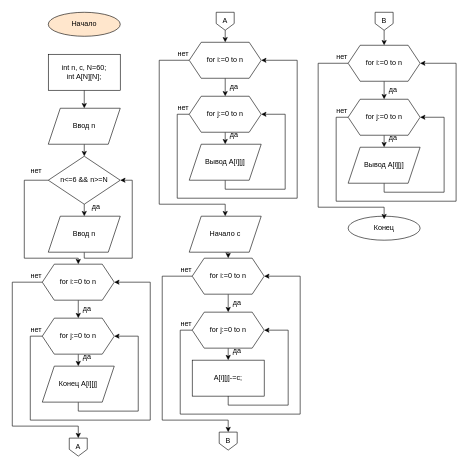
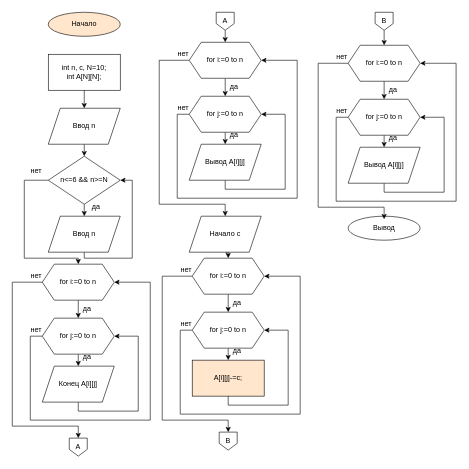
  <mxCell id="0" />
  <mxCell id="1" parent="0" />
  <mxCell id="2" value="Начало" style="ellipse;whiteSpace=wrap;html=1;fillColor=#ffe6cc;" parent="1" vertex="1"><mxGeometry x="80" y="20" width="120" height="40" as="geometry" /></mxCell>
  <mxCell id="3" style="edgeStyle=orthogonalEdgeStyle;rounded=0;orthogonalLoop=1;jettySize=auto;html=1;exitX=0.5;exitY=1;exitDx=0;exitDy=0;entryX=0.5;entryY=0;entryDx=0;entryDy=0;" parent="1" source="4" target="6" edge="1"><mxGeometry relative="1" as="geometry" /></mxCell>
- <mxCell id="4" value="int n, c, N=60;&lt;br&gt;int A[N][N];" style="rounded=0;whiteSpace=wrap;html=1;" parent="1" vertex="1"><mxGeometry x="80" y="90" width="120" height="60" as="geometry" /></mxCell>
+ <mxCell id="4" value="int n, c, N=10;&lt;br&gt;int A[N][N];" style="rounded=0;whiteSpace=wrap;html=1;" parent="1" vertex="1"><mxGeometry x="80" y="90" width="120" height="60" as="geometry" /></mxCell>
  <mxCell id="5" style="edgeStyle=orthogonalEdgeStyle;rounded=0;orthogonalLoop=1;jettySize=auto;html=1;exitX=0.5;exitY=1;exitDx=0;exitDy=0;entryX=0.5;entryY=0;entryDx=0;entryDy=0;" parent="1" source="6" target="9" edge="1"><mxGeometry relative="1" as="geometry" /></mxCell>
  <mxCell id="6" value="Ввод n" style="shape=parallelogram;perimeter=parallelogramPerimeter;whiteSpace=wrap;html=1;fixedSize=1;" parent="1" vertex="1"><mxGeometry x="80" y="180" width="120" height="60" as="geometry" /></mxCell>
  <mxCell id="7" style="edgeStyle=orthogonalEdgeStyle;rounded=0;orthogonalLoop=1;jettySize=auto;html=1;exitX=0;exitY=0.5;exitDx=0;exitDy=0;entryX=0.5;entryY=0;entryDx=0;entryDy=0;" parent="1" source="9" target="16" edge="1"><mxGeometry relative="1" as="geometry"><mxPoint x="130" y="430" as="targetPoint" /><Array as="points"><mxPoint x="40" y="300" /><mxPoint x="40" y="430" /><mxPoint x="130" y="430" /></Array></mxGeometry></mxCell>
  <mxCell id="8" style="edgeStyle=orthogonalEdgeStyle;rounded=0;orthogonalLoop=1;jettySize=auto;html=1;exitX=0.5;exitY=1;exitDx=0;exitDy=0;" parent="1" source="9" edge="1"><mxGeometry relative="1" as="geometry"><mxPoint x="140" y="360" as="targetPoint" /></mxGeometry></mxCell>
  <mxCell id="9" value="n&amp;lt;=6 &amp;amp;&amp;amp; n&amp;gt;=N" style="rhombus;whiteSpace=wrap;html=1;" parent="1" vertex="1"><mxGeometry x="80" y="260" width="120" height="80" as="geometry" /></mxCell>
  <mxCell id="10" value="нет" style="text;html=1;strokeColor=none;fillColor=none;align=center;verticalAlign=middle;whiteSpace=wrap;rounded=0;" parent="1" vertex="1"><mxGeometry x="30" y="270" width="60" height="30" as="geometry" /></mxCell>
  <mxCell id="11" value="да" style="text;html=1;strokeColor=none;fillColor=none;align=center;verticalAlign=middle;whiteSpace=wrap;rounded=0;" parent="1" vertex="1"><mxGeometry x="130" y="330" width="60" height="30" as="geometry" /></mxCell>
  <mxCell id="12" style="edgeStyle=orthogonalEdgeStyle;rounded=0;orthogonalLoop=1;jettySize=auto;html=1;exitX=0.5;exitY=1;exitDx=0;exitDy=0;entryX=0.5;entryY=0;entryDx=0;entryDy=0;" edge="1" parent="1" source="13" target="50"><mxGeometry relative="1" as="geometry" /></mxCell>
  <mxCell id="13" value="Начало с" style="shape=parallelogram;perimeter=parallelogramPerimeter;whiteSpace=wrap;html=1;fixedSize=1;" parent="1" vertex="1"><mxGeometry x="315" y="360" width="120" height="60" as="geometry" /></mxCell>
  <mxCell id="14" style="edgeStyle=orthogonalEdgeStyle;rounded=0;orthogonalLoop=1;jettySize=auto;html=1;exitX=0.5;exitY=1;exitDx=0;exitDy=0;entryX=0.5;entryY=0;entryDx=0;entryDy=0;" parent="1" source="16" target="19" edge="1"><mxGeometry relative="1" as="geometry" /></mxCell>
  <mxCell id="15" style="edgeStyle=orthogonalEdgeStyle;rounded=0;orthogonalLoop=1;jettySize=auto;html=1;exitX=0;exitY=0.5;exitDx=0;exitDy=0;" parent="1" source="16" target="25" edge="1"><mxGeometry relative="1" as="geometry"><Array as="points"><mxPoint x="20" y="470" /><mxPoint x="20" y="710" /><mxPoint x="130" y="710" /></Array></mxGeometry></mxCell>
  <mxCell id="16" value="for i:=0 to n" style="shape=hexagon;perimeter=hexagonPerimeter2;whiteSpace=wrap;html=1;fixedSize=1;" parent="1" vertex="1"><mxGeometry x="70" y="440" width="120" height="60" as="geometry" /></mxCell>
  <mxCell id="17" style="edgeStyle=orthogonalEdgeStyle;rounded=0;orthogonalLoop=1;jettySize=auto;html=1;exitX=0.5;exitY=1;exitDx=0;exitDy=0;entryX=0.5;entryY=0;entryDx=0;entryDy=0;" parent="1" source="19" target="21" edge="1"><mxGeometry relative="1" as="geometry" /></mxCell>
  <mxCell id="18" style="edgeStyle=orthogonalEdgeStyle;rounded=0;orthogonalLoop=1;jettySize=auto;html=1;exitX=0;exitY=0.5;exitDx=0;exitDy=0;entryX=1;entryY=0.5;entryDx=0;entryDy=0;" parent="1" source="19" target="16" edge="1"><mxGeometry relative="1" as="geometry"><Array as="points"><mxPoint x="50" y="560" /><mxPoint x="50" y="700" /><mxPoint x="250" y="700" /><mxPoint x="250" y="470" /></Array></mxGeometry></mxCell>
  <mxCell id="19" value="for j:=0 to n" style="shape=hexagon;perimeter=hexagonPerimeter2;whiteSpace=wrap;html=1;fixedSize=1;" parent="1" vertex="1"><mxGeometry x="70" y="530" width="120" height="60" as="geometry" /></mxCell>
  <mxCell id="20" style="edgeStyle=orthogonalEdgeStyle;rounded=0;orthogonalLoop=1;jettySize=auto;html=1;exitX=0.5;exitY=1;exitDx=0;exitDy=0;entryX=1;entryY=0.5;entryDx=0;entryDy=0;" parent="1" source="21" target="19" edge="1"><mxGeometry relative="1" as="geometry"><mxPoint x="30" y="595" as="targetPoint" /><Array as="points"><mxPoint x="130" y="685" /><mxPoint x="230" y="685" /><mxPoint x="230" y="560" /></Array></mxGeometry></mxCell>
  <mxCell id="21" value="Конец A[i][j]" style="shape=parallelogram;perimeter=parallelogramPerimeter;whiteSpace=wrap;html=1;fixedSize=1;" parent="1" vertex="1"><mxGeometry x="70" y="610" width="120" height="60" as="geometry" /></mxCell>
- <mxCell id="22" value="A[i][j]-=c;" style="rounded=0;whiteSpace=wrap;html=1;" parent="1" vertex="1"><mxGeometry x="320" y="600" width="120" height="60" as="geometry" /></mxCell>
+ <mxCell id="22" value="A[i][j]-=c;" style="rounded=0;whiteSpace=wrap;html=1;fillColor=#ffe6cc;" parent="1" vertex="1"><mxGeometry x="320" y="600" width="120" height="60" as="geometry" /></mxCell>
  <mxCell id="23" style="edgeStyle=orthogonalEdgeStyle;rounded=0;orthogonalLoop=1;jettySize=auto;html=1;exitX=0.5;exitY=1;exitDx=0;exitDy=0;entryX=0.5;entryY=0;entryDx=0;entryDy=0;" parent="1" edge="1"><mxGeometry relative="1" as="geometry"><mxPoint x="640" y="50" as="sourcePoint" /><mxPoint x="640" y="75" as="targetPoint" /></mxGeometry></mxCell>
- <mxCell id="24" value="Конец" style="ellipse;whiteSpace=wrap;html=1;" parent="1" vertex="1"><mxGeometry x="580" y="360" width="120" height="40" as="geometry" /></mxCell>
+ <mxCell id="24" value="Вывод" style="ellipse;whiteSpace=wrap;html=1;" parent="1" vertex="1"><mxGeometry x="580" y="360" width="120" height="40" as="geometry" /></mxCell>
  <mxCell id="25" value="А" style="shape=offPageConnector;whiteSpace=wrap;html=1;" parent="1" vertex="1"><mxGeometry x="115" y="730" width="30" height="30" as="geometry" /></mxCell>
  <mxCell id="26" style="edgeStyle=orthogonalEdgeStyle;rounded=0;orthogonalLoop=1;jettySize=auto;html=1;exitX=0.5;exitY=1;exitDx=0;exitDy=0;entryX=0.5;entryY=0;entryDx=0;entryDy=0;" edge="1" parent="1" source="27" target="38"><mxGeometry relative="1" as="geometry" /></mxCell>
  <mxCell id="27" value="А" style="shape=offPageConnector;whiteSpace=wrap;html=1;" parent="1" vertex="1"><mxGeometry x="360" y="20" width="30" height="30" as="geometry" /></mxCell>
  <mxCell id="28" value="B" style="shape=offPageConnector;whiteSpace=wrap;html=1;" parent="1" vertex="1"><mxGeometry x="365" y="720" width="30" height="30" as="geometry" /></mxCell>
  <mxCell id="29" value="B" style="shape=offPageConnector;whiteSpace=wrap;html=1;" parent="1" vertex="1"><mxGeometry x="625" y="20" width="30" height="30" as="geometry" /></mxCell>
  <mxCell id="30" style="edgeStyle=orthogonalEdgeStyle;rounded=0;orthogonalLoop=1;jettySize=auto;html=1;exitX=0.5;exitY=1;exitDx=0;exitDy=0;entryX=1;entryY=0.5;entryDx=0;entryDy=0;" parent="1" source="31" target="9" edge="1"><mxGeometry relative="1" as="geometry"><Array as="points"><mxPoint x="140" y="430" /><mxPoint x="220" y="430" /><mxPoint x="220" y="300" /></Array></mxGeometry></mxCell>
  <mxCell id="31" value="Ввод n" style="shape=parallelogram;perimeter=parallelogramPerimeter;whiteSpace=wrap;html=1;fixedSize=1;" parent="1" vertex="1"><mxGeometry x="80" y="360" width="120" height="60" as="geometry" /></mxCell>
  <mxCell id="32" value="нет" style="text;html=1;strokeColor=none;fillColor=none;align=center;verticalAlign=middle;whiteSpace=wrap;rounded=0;" parent="1" vertex="1"><mxGeometry x="30" y="445" width="60" height="30" as="geometry" /></mxCell>
  <mxCell id="33" value="да" style="text;html=1;strokeColor=none;fillColor=none;align=center;verticalAlign=middle;whiteSpace=wrap;rounded=0;" parent="1" vertex="1"><mxGeometry x="115" y="500" width="60" height="30" as="geometry" /></mxCell>
  <mxCell id="34" value="да" style="text;html=1;strokeColor=none;fillColor=none;align=center;verticalAlign=middle;whiteSpace=wrap;rounded=0;" parent="1" vertex="1"><mxGeometry x="115" y="580" width="60" height="30" as="geometry" /></mxCell>
  <mxCell id="35" value="нет" style="text;html=1;strokeColor=none;fillColor=none;align=center;verticalAlign=middle;whiteSpace=wrap;rounded=0;" parent="1" vertex="1"><mxGeometry x="30" y="535" width="60" height="30" as="geometry" /></mxCell>
  <mxCell id="36" style="edgeStyle=orthogonalEdgeStyle;rounded=0;orthogonalLoop=1;jettySize=auto;html=1;exitX=0.5;exitY=1;exitDx=0;exitDy=0;entryX=0.5;entryY=0;entryDx=0;entryDy=0;" edge="1" parent="1" source="38" target="41"><mxGeometry relative="1" as="geometry" /></mxCell>
  <mxCell id="37" style="edgeStyle=orthogonalEdgeStyle;rounded=0;orthogonalLoop=1;jettySize=auto;html=1;exitX=0;exitY=0.5;exitDx=0;exitDy=0;" edge="1" parent="1" source="38"><mxGeometry relative="1" as="geometry"><Array as="points"><mxPoint x="265" y="100" /><mxPoint x="265" y="340" /><mxPoint x="375" y="340" /></Array><mxPoint x="375" y="360" as="targetPoint" /></mxGeometry></mxCell>
  <mxCell id="38" value="for i:=0 to n" style="shape=hexagon;perimeter=hexagonPerimeter2;whiteSpace=wrap;html=1;fixedSize=1;" vertex="1" parent="1"><mxGeometry x="315" y="70" width="120" height="60" as="geometry" /></mxCell>
  <mxCell id="39" style="edgeStyle=orthogonalEdgeStyle;rounded=0;orthogonalLoop=1;jettySize=auto;html=1;exitX=0.5;exitY=1;exitDx=0;exitDy=0;entryX=0.5;entryY=0;entryDx=0;entryDy=0;" edge="1" parent="1" source="41" target="43"><mxGeometry relative="1" as="geometry" /></mxCell>
  <mxCell id="40" style="edgeStyle=orthogonalEdgeStyle;rounded=0;orthogonalLoop=1;jettySize=auto;html=1;exitX=0;exitY=0.5;exitDx=0;exitDy=0;entryX=1;entryY=0.5;entryDx=0;entryDy=0;" edge="1" parent="1" source="41" target="38"><mxGeometry relative="1" as="geometry"><Array as="points"><mxPoint x="295" y="190" /><mxPoint x="295" y="330" /><mxPoint x="495" y="330" /><mxPoint x="495" y="100" /></Array></mxGeometry></mxCell>
  <mxCell id="41" value="for j:=0 to n" style="shape=hexagon;perimeter=hexagonPerimeter2;whiteSpace=wrap;html=1;fixedSize=1;" vertex="1" parent="1"><mxGeometry x="315" y="160" width="120" height="60" as="geometry" /></mxCell>
  <mxCell id="42" style="edgeStyle=orthogonalEdgeStyle;rounded=0;orthogonalLoop=1;jettySize=auto;html=1;exitX=0.5;exitY=1;exitDx=0;exitDy=0;entryX=1;entryY=0.5;entryDx=0;entryDy=0;" edge="1" parent="1" source="43" target="41"><mxGeometry relative="1" as="geometry"><mxPoint x="275" y="225" as="targetPoint" /><Array as="points"><mxPoint x="375" y="315" /><mxPoint x="475" y="315" /><mxPoint x="475" y="190" /></Array></mxGeometry></mxCell>
  <mxCell id="43" value="Вывод A[i][j]" style="shape=parallelogram;perimeter=parallelogramPerimeter;whiteSpace=wrap;html=1;fixedSize=1;" vertex="1" parent="1"><mxGeometry x="315" y="240" width="120" height="60" as="geometry" /></mxCell>
  <mxCell id="44" value="нет" style="text;html=1;strokeColor=none;fillColor=none;align=center;verticalAlign=middle;whiteSpace=wrap;rounded=0;" vertex="1" parent="1"><mxGeometry x="275" y="75" width="60" height="30" as="geometry" /></mxCell>
  <mxCell id="45" value="да" style="text;html=1;strokeColor=none;fillColor=none;align=center;verticalAlign=middle;whiteSpace=wrap;rounded=0;" vertex="1" parent="1"><mxGeometry x="360" y="130" width="60" height="30" as="geometry" /></mxCell>
  <mxCell id="46" value="да" style="text;html=1;strokeColor=none;fillColor=none;align=center;verticalAlign=middle;whiteSpace=wrap;rounded=0;" vertex="1" parent="1"><mxGeometry x="360" y="210" width="60" height="30" as="geometry" /></mxCell>
  <mxCell id="47" value="нет" style="text;html=1;strokeColor=none;fillColor=none;align=center;verticalAlign=middle;whiteSpace=wrap;rounded=0;" vertex="1" parent="1"><mxGeometry x="275" y="165" width="60" height="30" as="geometry" /></mxCell>
  <mxCell id="48" style="edgeStyle=orthogonalEdgeStyle;rounded=0;orthogonalLoop=1;jettySize=auto;html=1;exitX=0.5;exitY=1;exitDx=0;exitDy=0;entryX=0.5;entryY=0;entryDx=0;entryDy=0;" edge="1" parent="1" source="50" target="53"><mxGeometry relative="1" as="geometry" /></mxCell>
  <mxCell id="49" style="edgeStyle=orthogonalEdgeStyle;rounded=0;orthogonalLoop=1;jettySize=auto;html=1;exitX=0;exitY=0.5;exitDx=0;exitDy=0;" edge="1" parent="1" source="50"><mxGeometry relative="1" as="geometry"><Array as="points"><mxPoint x="270" y="460" /><mxPoint x="270" y="700" /><mxPoint x="380" y="700" /></Array><mxPoint x="380" y="720" as="targetPoint" /></mxGeometry></mxCell>
  <mxCell id="50" value="for i:=0 to n" style="shape=hexagon;perimeter=hexagonPerimeter2;whiteSpace=wrap;html=1;fixedSize=1;" vertex="1" parent="1"><mxGeometry x="320" y="430" width="120" height="60" as="geometry" /></mxCell>
  <mxCell id="51" style="edgeStyle=orthogonalEdgeStyle;rounded=0;orthogonalLoop=1;jettySize=auto;html=1;exitX=0.5;exitY=1;exitDx=0;exitDy=0;entryX=0.5;entryY=0;entryDx=0;entryDy=0;" edge="1" parent="1" source="53"><mxGeometry relative="1" as="geometry"><mxPoint x="380" y="600" as="targetPoint" /></mxGeometry></mxCell>
  <mxCell id="52" style="edgeStyle=orthogonalEdgeStyle;rounded=0;orthogonalLoop=1;jettySize=auto;html=1;exitX=0;exitY=0.5;exitDx=0;exitDy=0;entryX=1;entryY=0.5;entryDx=0;entryDy=0;" edge="1" parent="1" source="53" target="50"><mxGeometry relative="1" as="geometry"><Array as="points"><mxPoint x="300" y="550" /><mxPoint x="300" y="690" /><mxPoint x="500" y="690" /><mxPoint x="500" y="460" /></Array></mxGeometry></mxCell>
  <mxCell id="53" value="for j:=0 to n" style="shape=hexagon;perimeter=hexagonPerimeter2;whiteSpace=wrap;html=1;fixedSize=1;" vertex="1" parent="1"><mxGeometry x="320" y="520" width="120" height="60" as="geometry" /></mxCell>
  <mxCell id="54" style="edgeStyle=orthogonalEdgeStyle;rounded=0;orthogonalLoop=1;jettySize=auto;html=1;exitX=0.5;exitY=1;exitDx=0;exitDy=0;entryX=1;entryY=0.5;entryDx=0;entryDy=0;" edge="1" parent="1" target="53"><mxGeometry relative="1" as="geometry"><mxPoint x="280" y="585" as="targetPoint" /><Array as="points"><mxPoint x="380" y="675" /><mxPoint x="480" y="675" /><mxPoint x="480" y="550" /></Array><mxPoint x="380" y="660" as="sourcePoint" /></mxGeometry></mxCell>
  <mxCell id="55" value="нет" style="text;html=1;strokeColor=none;fillColor=none;align=center;verticalAlign=middle;whiteSpace=wrap;rounded=0;" vertex="1" parent="1"><mxGeometry x="280" y="435" width="60" height="30" as="geometry" /></mxCell>
  <mxCell id="56" value="да" style="text;html=1;strokeColor=none;fillColor=none;align=center;verticalAlign=middle;whiteSpace=wrap;rounded=0;" vertex="1" parent="1"><mxGeometry x="365" y="490" width="60" height="30" as="geometry" /></mxCell>
  <mxCell id="57" value="да" style="text;html=1;strokeColor=none;fillColor=none;align=center;verticalAlign=middle;whiteSpace=wrap;rounded=0;" vertex="1" parent="1"><mxGeometry x="365" y="570" width="60" height="30" as="geometry" /></mxCell>
  <mxCell id="58" value="нет" style="text;html=1;strokeColor=none;fillColor=none;align=center;verticalAlign=middle;whiteSpace=wrap;rounded=0;" vertex="1" parent="1"><mxGeometry x="280" y="525" width="60" height="30" as="geometry" /></mxCell>
  <mxCell id="59" style="edgeStyle=orthogonalEdgeStyle;rounded=0;orthogonalLoop=1;jettySize=auto;html=1;exitX=0.5;exitY=1;exitDx=0;exitDy=0;entryX=0.5;entryY=0;entryDx=0;entryDy=0;" edge="1" parent="1" source="61" target="64"><mxGeometry relative="1" as="geometry" /></mxCell>
  <mxCell id="60" style="edgeStyle=orthogonalEdgeStyle;rounded=0;orthogonalLoop=1;jettySize=auto;html=1;exitX=0;exitY=0.5;exitDx=0;exitDy=0;" edge="1" parent="1" source="61"><mxGeometry relative="1" as="geometry"><Array as="points"><mxPoint x="530" y="105" /><mxPoint x="530" y="345" /><mxPoint x="640" y="345" /></Array><mxPoint x="640" y="365" as="targetPoint" /></mxGeometry></mxCell>
  <mxCell id="61" value="for i:=0 to n" style="shape=hexagon;perimeter=hexagonPerimeter2;whiteSpace=wrap;html=1;fixedSize=1;" vertex="1" parent="1"><mxGeometry x="580" y="75" width="120" height="60" as="geometry" /></mxCell>
  <mxCell id="62" style="edgeStyle=orthogonalEdgeStyle;rounded=0;orthogonalLoop=1;jettySize=auto;html=1;exitX=0.5;exitY=1;exitDx=0;exitDy=0;entryX=0.5;entryY=0;entryDx=0;entryDy=0;" edge="1" parent="1" source="64" target="66"><mxGeometry relative="1" as="geometry" /></mxCell>
  <mxCell id="63" style="edgeStyle=orthogonalEdgeStyle;rounded=0;orthogonalLoop=1;jettySize=auto;html=1;exitX=0;exitY=0.5;exitDx=0;exitDy=0;entryX=1;entryY=0.5;entryDx=0;entryDy=0;" edge="1" parent="1" source="64" target="61"><mxGeometry relative="1" as="geometry"><Array as="points"><mxPoint x="560" y="195" /><mxPoint x="560" y="335" /><mxPoint x="760" y="335" /><mxPoint x="760" y="105" /></Array></mxGeometry></mxCell>
  <mxCell id="64" value="for j:=0 to n" style="shape=hexagon;perimeter=hexagonPerimeter2;whiteSpace=wrap;html=1;fixedSize=1;" vertex="1" parent="1"><mxGeometry x="580" y="165" width="120" height="60" as="geometry" /></mxCell>
  <mxCell id="65" style="edgeStyle=orthogonalEdgeStyle;rounded=0;orthogonalLoop=1;jettySize=auto;html=1;exitX=0.5;exitY=1;exitDx=0;exitDy=0;entryX=1;entryY=0.5;entryDx=0;entryDy=0;" edge="1" parent="1" source="66" target="64"><mxGeometry relative="1" as="geometry"><mxPoint x="540" y="230" as="targetPoint" /><Array as="points"><mxPoint x="640" y="320" /><mxPoint x="740" y="320" /><mxPoint x="740" y="195" /></Array></mxGeometry></mxCell>
  <mxCell id="66" value="Вывод A[i][j]" style="shape=parallelogram;perimeter=parallelogramPerimeter;whiteSpace=wrap;html=1;fixedSize=1;" vertex="1" parent="1"><mxGeometry x="580" y="245" width="120" height="60" as="geometry" /></mxCell>
  <mxCell id="67" value="нет" style="text;html=1;strokeColor=none;fillColor=none;align=center;verticalAlign=middle;whiteSpace=wrap;rounded=0;" vertex="1" parent="1"><mxGeometry x="540" y="80" width="60" height="30" as="geometry" /></mxCell>
  <mxCell id="68" value="да" style="text;html=1;strokeColor=none;fillColor=none;align=center;verticalAlign=middle;whiteSpace=wrap;rounded=0;" vertex="1" parent="1"><mxGeometry x="625" y="135" width="60" height="30" as="geometry" /></mxCell>
  <mxCell id="69" value="да" style="text;html=1;strokeColor=none;fillColor=none;align=center;verticalAlign=middle;whiteSpace=wrap;rounded=0;" vertex="1" parent="1"><mxGeometry x="625" y="215" width="60" height="30" as="geometry" /></mxCell>
  <mxCell id="70" value="нет" style="text;html=1;strokeColor=none;fillColor=none;align=center;verticalAlign=middle;whiteSpace=wrap;rounded=0;" vertex="1" parent="1"><mxGeometry x="540" y="170" width="60" height="30" as="geometry" /></mxCell>
